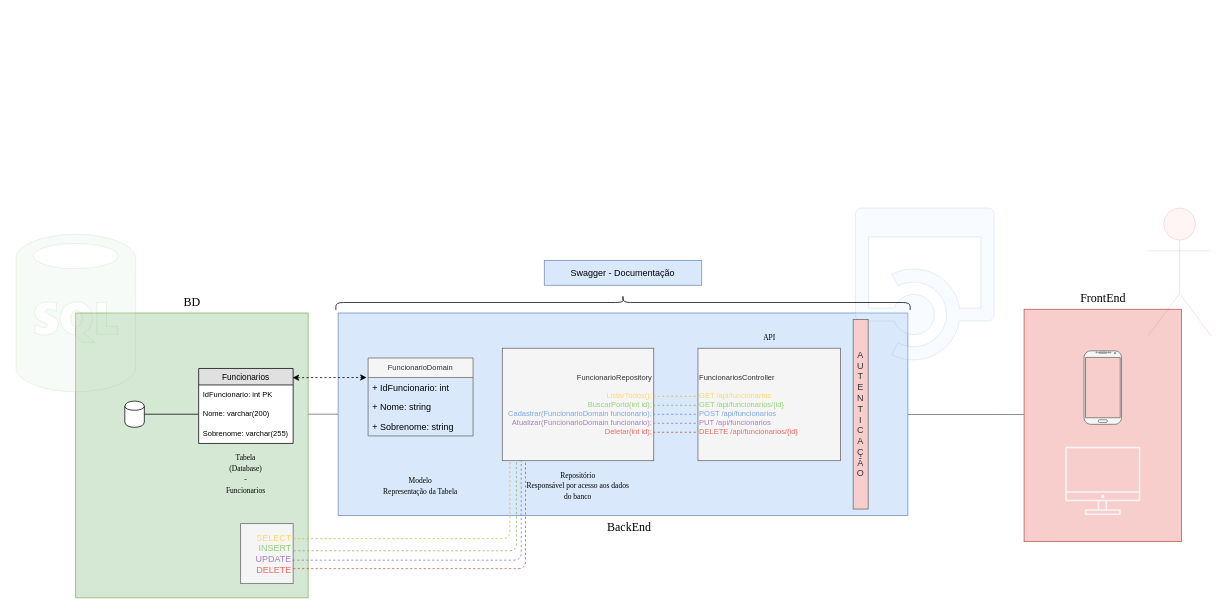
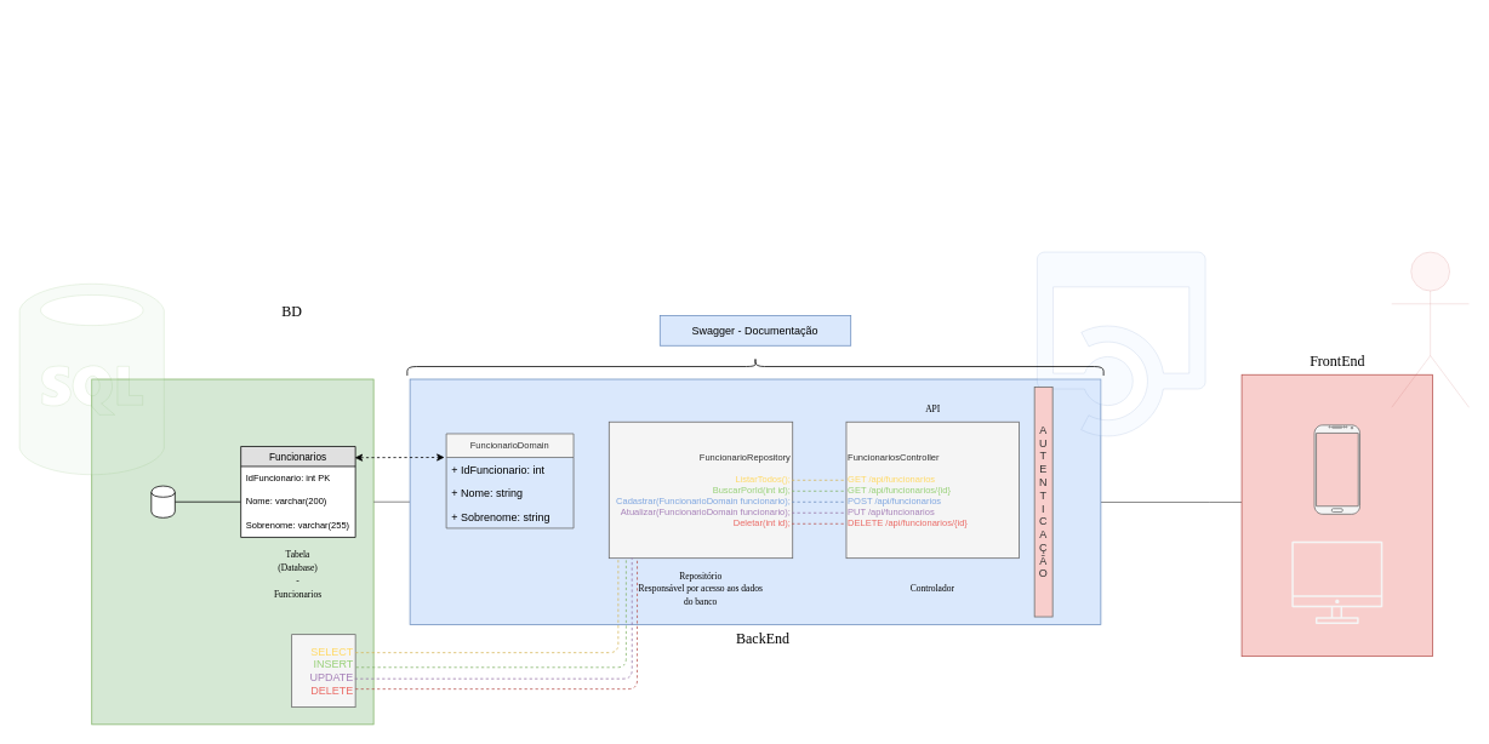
  <mxCell id="0" />
  <mxCell id="1" parent="0" />
  <mxCell id="2" style="edgeStyle=orthogonalEdgeStyle;rounded=0;orthogonalLoop=1;jettySize=auto;html=1;startArrow=none;startFill=0;startSize=3;endArrow=none;endFill=0;endSize=3;fontSize=10;fillColor=#f5f5f5;strokeColor=#666666;exitX=0;exitY=0.453;exitDx=0;exitDy=0;exitPerimeter=0;" parent="1" source="3" target="6" edge="1"><mxGeometry relative="1" as="geometry"><Array as="points"><mxPoint x="1330" y="552" /><mxPoint x="1330" y="552" /></Array></mxGeometry></mxCell>
  <mxCell id="3" value="" style="rounded=0;whiteSpace=wrap;html=1;fontSize=10;align=center;fillColor=#f8cecc;strokeColor=#b85450;" parent="1" vertex="1"><mxGeometry x="1365" y="412" width="210" height="310" as="geometry" /></mxCell>
  <mxCell id="4" value="" style="rounded=0;whiteSpace=wrap;html=1;fillColor=#d5e8d4;strokeColor=#82b366;" parent="1" vertex="1"><mxGeometry x="100" y="417" width="310" height="380" as="geometry" /></mxCell>
  <mxCell id="5" style="edgeStyle=orthogonalEdgeStyle;rounded=0;orthogonalLoop=1;jettySize=auto;html=1;fillColor=#f5f5f5;strokeColor=#666666;endArrow=none;endFill=0;" parent="1" source="6" edge="1"><mxGeometry relative="1" as="geometry"><mxPoint x="410" y="552" as="targetPoint" /><Array as="points"><mxPoint x="410" y="552" /></Array></mxGeometry></mxCell>
  <mxCell id="6" value="" style="rounded=0;whiteSpace=wrap;html=1;fillColor=#dae8fc;strokeColor=#6c8ebf;" parent="1" vertex="1"><mxGeometry x="450" y="417" width="760" height="270" as="geometry" /></mxCell>
  <mxCell id="7" value="" style="verticalLabelPosition=bottom;html=1;verticalAlign=top;align=center;strokeColor=#82b366;fillColor=#d5e8d4;shape=mxgraph.azure.sql_database;opacity=20;" parent="1" vertex="1"><mxGeometry x="20.5" y="312" width="159" height="210" as="geometry" /></mxCell>
  <mxCell id="8" value="" style="shadow=0;dashed=0;html=1;strokeColor=#6c8ebf;labelPosition=center;verticalLabelPosition=bottom;verticalAlign=top;align=center;shape=mxgraph.mscae.cloud.api_app;fillColor=#dae8fc;pointerEvents=1;opacity=20;" parent="1" vertex="1"><mxGeometry x="1140" y="277" width="185" height="205" as="geometry" /></mxCell>
  <mxCell id="9" value="&lt;font face=&quot;Verdana&quot; style=&quot;font-size: 10px&quot;&gt;API&lt;/font&gt;" style="text;html=1;strokeColor=none;fillColor=none;align=center;verticalAlign=middle;whiteSpace=wrap;rounded=0;" parent="1" vertex="1"><mxGeometry x="986.5" y="434" width="77" height="30" as="geometry" /></mxCell>
- <mxCell id="10" value="&lt;font face=&quot;Verdana&quot; style=&quot;font-size: 16px&quot;&gt;BD&lt;/font&gt;" style="text;html=1;strokeColor=none;fillColor=none;align=center;verticalAlign=middle;whiteSpace=wrap;rounded=0;" parent="1" vertex="1"><mxGeometry x="216.5" y="387" width="77" height="30" as="geometry" /></mxCell>
+ <mxCell id="10" value="&lt;font face=&quot;Verdana&quot; style=&quot;font-size: 16px&quot;&gt;BD&lt;/font&gt;" style="text;html=1;strokeColor=none;fillColor=none;align=center;verticalAlign=middle;whiteSpace=wrap;rounded=0;" parent="1" vertex="1"><mxGeometry x="281.5" y="327" width="77" height="30" as="geometry" /></mxCell>
  <mxCell id="11" style="edgeStyle=orthogonalEdgeStyle;rounded=0;orthogonalLoop=1;jettySize=auto;html=1;entryX=0;entryY=0.5;entryDx=0;entryDy=0;endArrow=none;endFill=0;fontSize=10;" parent="1" source="12" target="15" edge="1"><mxGeometry relative="1" as="geometry" /></mxCell>
  <mxCell id="12" value="" style="shape=cylinder;whiteSpace=wrap;html=1;boundedLbl=1;backgroundOutline=1;" parent="1" vertex="1"><mxGeometry x="165.5" y="534.5" width="26" height="35" as="geometry" /></mxCell>
  <mxCell id="13" value="Funcionarios" style="swimlane;fontStyle=0;childLayout=stackLayout;horizontal=1;startSize=22;fillColor=#e0e0e0;horizontalStack=0;resizeParent=1;resizeParentMax=0;resizeLast=0;collapsible=1;marginBottom=0;swimlaneFillColor=#ffffff;align=center;fontSize=11;" parent="1" vertex="1"><mxGeometry x="264" y="491" width="126" height="100" as="geometry" /></mxCell>
  <mxCell id="14" value="IdFuncionario: int PK" style="text;strokeColor=none;fillColor=none;spacingLeft=4;spacingRight=4;overflow=hidden;rotatable=0;points=[[0,0.5],[1,0.5]];portConstraint=eastwest;fontSize=10;" parent="13" vertex="1"><mxGeometry y="22" width="126" height="26" as="geometry" /></mxCell>
  <mxCell id="15" value="Nome: varchar(200)" style="text;strokeColor=none;fillColor=none;spacingLeft=4;spacingRight=4;overflow=hidden;rotatable=0;points=[[0,0.5],[1,0.5]];portConstraint=eastwest;fontSize=10;" parent="13" vertex="1"><mxGeometry y="48" width="126" height="26" as="geometry" /></mxCell>
  <mxCell id="16" value="Sobrenome: varchar(255)" style="text;strokeColor=none;fillColor=none;spacingLeft=4;spacingRight=4;overflow=hidden;rotatable=0;points=[[0,0.5],[1,0.5]];portConstraint=eastwest;fontSize=10;" parent="13" vertex="1"><mxGeometry y="74" width="126" height="26" as="geometry" /></mxCell>
  <mxCell id="17" value="&lt;font face=&quot;Verdana&quot; style=&quot;font-size: 10px&quot;&gt;Tabela&lt;br&gt;(Database)&lt;br&gt;-&lt;br&gt;Funcionarios&lt;br&gt;&lt;/font&gt;" style="text;html=1;strokeColor=none;fillColor=none;align=center;verticalAlign=middle;whiteSpace=wrap;rounded=0;" parent="1" vertex="1"><mxGeometry x="277" y="595" width="100" height="72" as="geometry" /></mxCell>
  <mxCell id="18" value="FuncionarioDomain" style="swimlane;fontStyle=0;childLayout=stackLayout;horizontal=1;startSize=26;horizontalStack=0;resizeParent=1;resizeParentMax=0;resizeLast=0;collapsible=1;marginBottom=0;fontSize=10;fillColor=#f5f5f5;strokeColor=#666666;fontColor=#333333;" parent="1" vertex="1"><mxGeometry x="490" y="477" width="140" height="104" as="geometry" /></mxCell>
  <mxCell id="19" value="+ IdFuncionario: int" style="text;align=left;verticalAlign=top;spacingLeft=4;spacingRight=4;overflow=hidden;rotatable=0;points=[[0,0.5],[1,0.5]];portConstraint=eastwest;" parent="18" vertex="1"><mxGeometry y="26" width="140" height="26" as="geometry" /></mxCell>
  <mxCell id="20" value="+ Nome: string" style="text;strokeColor=none;fillColor=none;align=left;verticalAlign=top;spacingLeft=4;spacingRight=4;overflow=hidden;rotatable=0;points=[[0,0.5],[1,0.5]];portConstraint=eastwest;" parent="18" vertex="1"><mxGeometry y="52" width="140" height="26" as="geometry" /></mxCell>
  <mxCell id="21" value="+ Sobrenome: string" style="text;strokeColor=none;fillColor=none;align=left;verticalAlign=top;spacingLeft=4;spacingRight=4;overflow=hidden;rotatable=0;points=[[0,0.5],[1,0.5]];portConstraint=eastwest;" parent="18" vertex="1"><mxGeometry y="78" width="140" height="26" as="geometry" /></mxCell>
- <mxCell id="22" value="&lt;font face=&quot;Verdana&quot;&gt;&lt;span style=&quot;font-size: 10px&quot;&gt;Modelo&lt;br&gt;Representação da Tabela&lt;br&gt;&lt;/span&gt;&lt;/font&gt;" style="text;html=1;strokeColor=none;fillColor=none;align=center;verticalAlign=middle;whiteSpace=wrap;rounded=0;" parent="1" vertex="1"><mxGeometry x="490" y="614" width="140" height="66" as="geometry" /></mxCell>
  <mxCell id="23" value="FuncionarioRepository&lt;br&gt;&lt;br&gt;&lt;font color=&quot;#ffd966&quot;&gt;ListarTodos();&lt;/font&gt;&lt;br&gt;&lt;font color=&quot;#97d077&quot;&gt;BuscarPorId(int id);&lt;/font&gt;&lt;br&gt;&lt;font color=&quot;#7ea6e0&quot;&gt;Cadastrar(FuncionarioDomain funcionario);&lt;/font&gt;&lt;br&gt;&lt;font color=&quot;#a680b8&quot;&gt;Atualizar(FuncionarioDomain funcionario);&lt;/font&gt;&lt;br&gt;&lt;font color=&quot;#ea6b66&quot;&gt;Deletar(int id);&lt;/font&gt;" style="rounded=0;whiteSpace=wrap;html=1;fontSize=10;fillColor=#f5f5f5;strokeColor=#666666;fontColor=#333333;align=right;" parent="1" vertex="1"><mxGeometry x="669" y="464" width="202" height="150" as="geometry" /></mxCell>
  <mxCell id="24" value="FuncionariosController&lt;br&gt;&lt;br&gt;&lt;font color=&quot;#ffd966&quot;&gt;GET /api/funcionarios&lt;/font&gt;&lt;br&gt;&lt;font color=&quot;#97d077&quot;&gt;GET /api/funcionarios/{id}&lt;/font&gt;&lt;br&gt;&lt;font color=&quot;#7ea6e0&quot;&gt;POST /api/funcionarios&lt;/font&gt;&lt;br&gt;&lt;font color=&quot;#a680b8&quot;&gt;PUT /api/funcionarios&lt;/font&gt;&lt;br&gt;&lt;font color=&quot;#ea6b66&quot;&gt;DELETE /api/funcionarios/{id}&lt;/font&gt;" style="rounded=0;whiteSpace=wrap;html=1;fontSize=10;fillColor=#f5f5f5;strokeColor=#666666;fontColor=#333333;align=left;" parent="1" vertex="1"><mxGeometry x="930" y="464" width="190" height="150" as="geometry" /></mxCell>
  <mxCell id="25" value="" style="endArrow=none;startArrow=none;html=1;fontSize=10;exitX=0.998;exitY=0.434;exitDx=0;exitDy=0;exitPerimeter=0;entryX=0.003;entryY=0.434;entryDx=0;entryDy=0;entryPerimeter=0;endSize=3;startSize=3;startFill=0;endFill=0;dashed=1;fillColor=#d5e8d4;strokeColor=#82b366;" parent="1" edge="1"><mxGeometry width="50" height="50" relative="1" as="geometry"><mxPoint x="870.096" y="540.1" as="sourcePoint" /><mxPoint x="930.16" y="540.1" as="targetPoint" /></mxGeometry></mxCell>
  <mxCell id="26" value="" style="endArrow=none;startArrow=none;html=1;fontSize=10;exitX=0.998;exitY=0.434;exitDx=0;exitDy=0;exitPerimeter=0;entryX=0.003;entryY=0.434;entryDx=0;entryDy=0;entryPerimeter=0;endSize=3;startSize=3;startFill=0;endFill=0;dashed=1;fillColor=#dae8fc;strokeColor=#6c8ebf;" parent="1" edge="1"><mxGeometry width="50" height="50" relative="1" as="geometry"><mxPoint x="870.096" y="552.1" as="sourcePoint" /><mxPoint x="930.16" y="552.1" as="targetPoint" /></mxGeometry></mxCell>
  <mxCell id="27" value="" style="endArrow=none;startArrow=none;html=1;fontSize=10;exitX=0.998;exitY=0.434;exitDx=0;exitDy=0;exitPerimeter=0;entryX=0.003;entryY=0.434;entryDx=0;entryDy=0;entryPerimeter=0;endSize=3;startSize=3;startFill=0;dashed=1;endFill=0;fillColor=#fff2cc;strokeColor=#d6b656;" parent="1" edge="1"><mxGeometry width="50" height="50" relative="1" as="geometry"><mxPoint x="870.096" y="528.1" as="sourcePoint" /><mxPoint x="930.16" y="528.1" as="targetPoint" /></mxGeometry></mxCell>
  <mxCell id="28" value="" style="endArrow=none;startArrow=none;html=1;fontSize=10;exitX=0.998;exitY=0.434;exitDx=0;exitDy=0;exitPerimeter=0;entryX=0.003;entryY=0.434;entryDx=0;entryDy=0;entryPerimeter=0;endSize=3;startSize=3;startFill=0;endFill=0;dashed=1;fillColor=#e1d5e7;strokeColor=#9673a6;" parent="1" edge="1"><mxGeometry width="50" height="50" relative="1" as="geometry"><mxPoint x="870.096" y="564.1" as="sourcePoint" /><mxPoint x="930.16" y="564.1" as="targetPoint" /></mxGeometry></mxCell>
  <mxCell id="29" value="" style="endArrow=none;startArrow=none;html=1;fontSize=10;exitX=0.998;exitY=0.434;exitDx=0;exitDy=0;exitPerimeter=0;entryX=0.003;entryY=0.434;entryDx=0;entryDy=0;entryPerimeter=0;endSize=3;startSize=3;startFill=0;endFill=0;dashed=1;fillColor=#f8cecc;strokeColor=#b85450;" parent="1" edge="1"><mxGeometry width="50" height="50" relative="1" as="geometry"><mxPoint x="870.096" y="576.1" as="sourcePoint" /><mxPoint x="930.16" y="576.1" as="targetPoint" /></mxGeometry></mxCell>
  <mxCell id="30" value="&lt;font color=&quot;#ffd966&quot;&gt;SELECT&lt;/font&gt;&lt;br&gt;&lt;font color=&quot;#97d077&quot;&gt;INSERT&lt;/font&gt;&lt;br&gt;&lt;font color=&quot;#a680b8&quot;&gt;UPDATE&lt;/font&gt;&lt;br&gt;&lt;font color=&quot;#ea6b66&quot;&gt;DELETE&lt;/font&gt;" style="text;html=1;strokeColor=#666666;fillColor=#f5f5f5;align=right;verticalAlign=middle;whiteSpace=wrap;rounded=0;fontColor=#333333;" parent="1" vertex="1"><mxGeometry x="320" y="698" width="70" height="80" as="geometry" /></mxCell>
  <mxCell id="31" value="&lt;font face=&quot;Verdana&quot;&gt;&lt;span style=&quot;font-size: 10px&quot;&gt;Repositório&lt;br&gt;Responsável por acesso aos dados do banco&lt;br&gt;&lt;/span&gt;&lt;/font&gt;" style="text;html=1;strokeColor=none;fillColor=none;align=center;verticalAlign=middle;whiteSpace=wrap;rounded=0;" parent="1" vertex="1"><mxGeometry x="700" y="614" width="140" height="66" as="geometry" /></mxCell>
+ <mxCell id="32" value="&lt;font face=&quot;Verdana&quot;&gt;&lt;span style=&quot;font-size: 10px&quot;&gt;Controlador&lt;br&gt;&lt;/span&gt;&lt;/font&gt;" style="text;html=1;strokeColor=none;fillColor=none;align=center;verticalAlign=middle;whiteSpace=wrap;rounded=0;" parent="1" vertex="1"><mxGeometry x="955" y="614" width="140" height="66" as="geometry" /></mxCell>
  <mxCell id="33" value="" style="endArrow=none;startArrow=none;html=1;fontSize=10;exitX=1;exitY=0.75;exitDx=0;exitDy=0;endSize=3;startSize=3;startFill=0;endFill=0;dashed=1;fillColor=#f8cecc;strokeColor=#b85450;edgeStyle=orthogonalEdgeStyle;" parent="1" source="30" target="23" edge="1"><mxGeometry width="50" height="50" relative="1" as="geometry"><mxPoint x="740.096" y="576.6" as="sourcePoint" /><mxPoint x="900" y="577" as="targetPoint" /><Array as="points"><mxPoint x="700" y="758" /></Array></mxGeometry></mxCell>
  <mxCell id="34" value="&lt;font face=&quot;Verdana&quot; style=&quot;font-size: 16px&quot;&gt;BackEnd&lt;/font&gt;" style="text;html=1;strokeColor=none;fillColor=none;align=center;verticalAlign=middle;whiteSpace=wrap;rounded=0;" parent="1" vertex="1"><mxGeometry x="799.5" y="687" width="77" height="30" as="geometry" /></mxCell>
  <mxCell id="35" value="" style="endArrow=none;dashed=1;html=1;fontSize=10;exitX=0.992;exitY=0.609;exitDx=0;exitDy=0;exitPerimeter=0;edgeStyle=orthogonalEdgeStyle;fillColor=#e1d5e7;strokeColor=#9673a6;entryX=0.125;entryY=0.997;entryDx=0;entryDy=0;entryPerimeter=0;" parent="1" source="30" target="23" edge="1"><mxGeometry width="50" height="50" relative="1" as="geometry"><mxPoint x="460" y="747" as="sourcePoint" /><mxPoint x="510" y="697" as="targetPoint" /></mxGeometry></mxCell>
  <mxCell id="36" value="" style="shape=umlActor;verticalLabelPosition=bottom;labelBackgroundColor=#ffffff;verticalAlign=top;html=1;outlineConnect=0;fontSize=10;align=center;fillColor=#f8cecc;strokeColor=#b85450;opacity=20;" parent="1" vertex="1"><mxGeometry x="1530" y="277" width="85" height="171" as="geometry" /></mxCell>
  <mxCell id="37" value="" style="verticalLabelPosition=bottom;verticalAlign=top;html=1;shadow=0;dashed=0;strokeWidth=1;shape=mxgraph.android.phone2;fontSize=10;align=center;fillColor=#f5f5f5;strokeColor=#666666;fontColor=#333333;" parent="1" vertex="1"><mxGeometry x="1445" y="467.5" width="50" height="98" as="geometry" /></mxCell>
  <mxCell id="38" value="" style="outlineConnect=0;strokeColor=#666666;fillColor=#f5f5f5;dashed=0;verticalLabelPosition=bottom;verticalAlign=top;align=center;html=1;fontSize=12;fontStyle=0;aspect=fixed;shape=mxgraph.aws4.illustration_desktop;pointerEvents=1;fontColor=#333333;" parent="1" vertex="1"><mxGeometry x="1420" y="595.5" width="100" height="91" as="geometry" /></mxCell>
  <mxCell id="39" value="" style="endArrow=none;dashed=1;html=1;fontSize=10;exitX=1.008;exitY=0.452;exitDx=0;exitDy=0;exitPerimeter=0;entryX=0.093;entryY=0.997;entryDx=0;entryDy=0;entryPerimeter=0;fillColor=#d5e8d4;strokeColor=#82b366;edgeStyle=orthogonalEdgeStyle;" parent="1" source="30" target="23" edge="1"><mxGeometry width="50" height="50" relative="1" as="geometry"><mxPoint x="500" y="737" as="sourcePoint" /><mxPoint x="550" y="687" as="targetPoint" /></mxGeometry></mxCell>
  <mxCell id="40" value="" style="endArrow=none;dashed=1;html=1;fontSize=10;exitX=1;exitY=0.25;exitDx=0;exitDy=0;entryX=0.05;entryY=1;entryDx=0;entryDy=0;entryPerimeter=0;fillColor=#fff2cc;strokeColor=#d6b656;edgeStyle=orthogonalEdgeStyle;" parent="1" source="30" target="23" edge="1"><mxGeometry width="50" height="50" relative="1" as="geometry"><mxPoint x="500" y="727" as="sourcePoint" /><mxPoint x="550" y="677" as="targetPoint" /></mxGeometry></mxCell>
  <mxCell id="41" value="" style="endArrow=classic;dashed=1;html=1;fontSize=10;exitX=0.995;exitY=0.123;exitDx=0;exitDy=0;exitPerimeter=0;startArrow=classic;startFill=1;endFill=1;" parent="1" source="13" edge="1"><mxGeometry width="50" height="50" relative="1" as="geometry"><mxPoint x="400" y="507" as="sourcePoint" /><mxPoint x="488" y="503" as="targetPoint" /></mxGeometry></mxCell>
  <mxCell id="42" value="" style="shape=curlyBracket;whiteSpace=wrap;html=1;rounded=1;rotation=90;" vertex="1" parent="1"><mxGeometry x="820" y="20" width="20" height="766" as="geometry" /></mxCell>
  <mxCell id="43" value="Swagger - Documentação" style="text;html=1;strokeColor=#6c8ebf;fillColor=#dae8fc;align=center;verticalAlign=middle;whiteSpace=wrap;rounded=0;" vertex="1" parent="1"><mxGeometry x="725" y="347" width="210" height="33" as="geometry" /></mxCell>
  <mxCell id="44" value="&lt;font face=&quot;Verdana&quot; style=&quot;font-size: 16px&quot;&gt;FrontEnd&lt;/font&gt;" style="text;html=1;strokeColor=none;fillColor=none;align=center;verticalAlign=middle;whiteSpace=wrap;rounded=0;" vertex="1" parent="1"><mxGeometry x="1425.5" y="382" width="89" height="30" as="geometry" /></mxCell>
  <mxCell id="45" value="A&lt;br&gt;U&lt;br&gt;T&lt;br&gt;E&lt;br&gt;N&lt;br&gt;T&lt;br&gt;I&lt;br&gt;C&lt;br&gt;A&lt;br&gt;Ç&lt;br&gt;Ã&lt;br&gt;O" style="rounded=0;whiteSpace=wrap;html=1;fillColor=#f8cecc;strokeColor=#666666;fontColor=#333333;" vertex="1" parent="1"><mxGeometry x="1137" y="425.5" width="20" height="253" as="geometry" /></mxCell>
